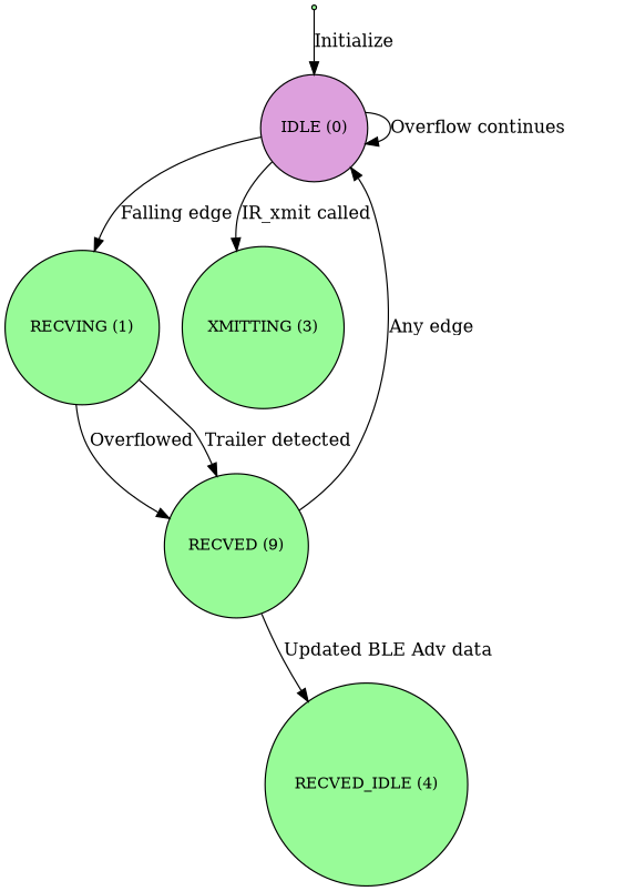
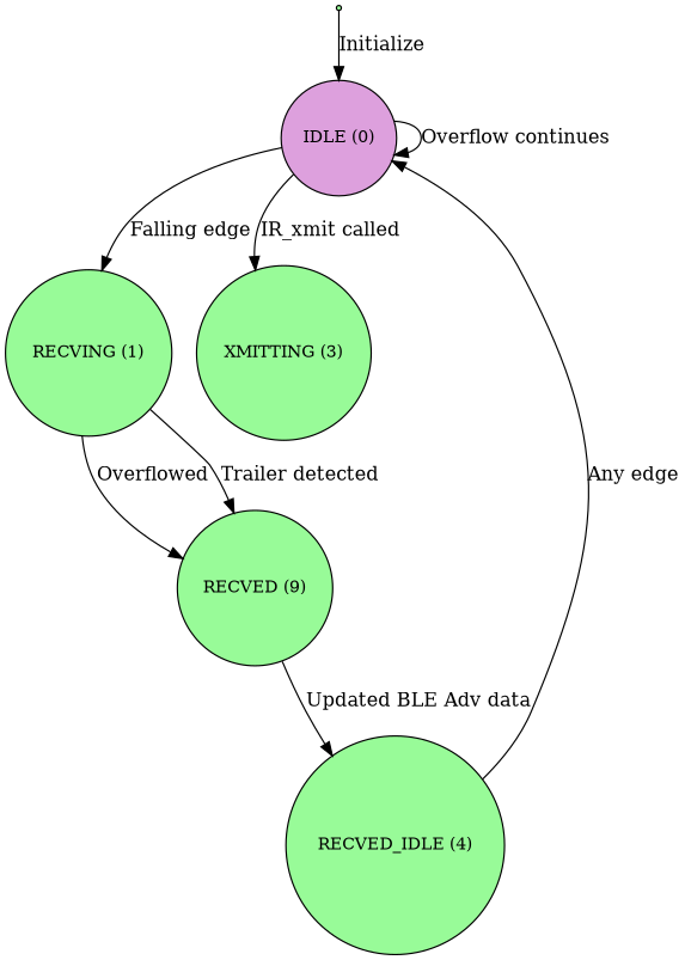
  digraph {
    rankdir=TB
    node [fillcolor=palegreen fontsize=12 shape=circle style=filled]
    n1 [fillcolor=plum label="IDLE (0)"]
    n2 [label="RECVING (1)"]
    n3 [label="XMITTING (3)"]
    n4 [label="RECVED (9)"]
    n5 [label="RECVED_IDLE (4)"]
    n6 [label="RECVED_IDLE (4)" shape=point]
    n1 -> n1 [label="Overflow continues"]
    n1 -> n2 [label="Falling edge"]
    n1 -> n3 [label="IR_xmit called"]
    n2 -> n4 [label=Overflowed]
    n2 -> n4 [label="Trailer detected"]
    n4 -> n5 [label="Updated BLE Adv data"]
-   n4 -> n1 [label="Any edge"]
+   n5 -> n1 [label="Any edge"]
    n6 -> n1 [label=Initialize]
  }
